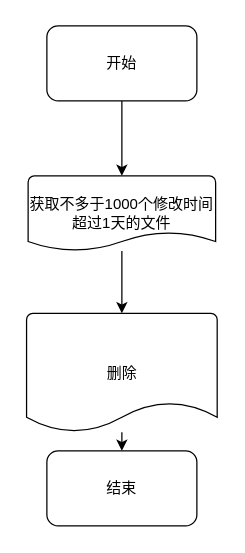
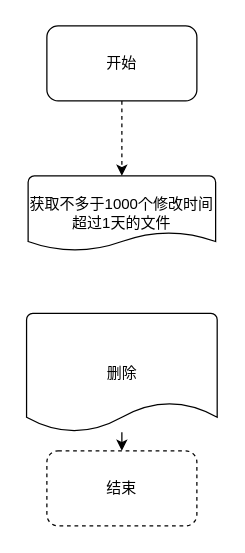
  <mxCell id="0" />
  <mxCell id="1" parent="0" />
- <mxCell id="2" style="edgeStyle=orthogonalEdgeStyle;rounded=0;orthogonalLoop=1;jettySize=auto;html=1;entryX=0.5;entryY=0;entryDx=0;entryDy=0;" edge="1" parent="1" source="3" target="5"><mxGeometry relative="1" as="geometry"><mxPoint x="97" y="130" as="targetPoint" /></mxGeometry></mxCell>
+ <mxCell id="2" style="edgeStyle=orthogonalEdgeStyle;rounded=0;orthogonalLoop=1;jettySize=auto;html=1;entryX=0.5;entryY=0;entryDx=0;entryDy=0;dashed=1;" edge="1" parent="1" source="3" target="5"><mxGeometry relative="1" as="geometry"><mxPoint x="97" y="130" as="targetPoint" /></mxGeometry></mxCell>
  <mxCell id="3" value="开始" style="rounded=1;whiteSpace=wrap;html=1;" vertex="1" parent="1"><mxGeometry x="37" y="20" width="120" height="60" as="geometry" /></mxCell>
- <mxCell id="4" style="edgeStyle=orthogonalEdgeStyle;rounded=0;orthogonalLoop=1;jettySize=auto;html=1;exitX=0.5;exitY=1;exitDx=0;exitDy=0;entryX=0.5;entryY=0;entryDx=0;entryDy=0;" edge="1" parent="1" source="5" target="7"><mxGeometry relative="1" as="geometry" /></mxCell>
  <mxCell id="5" value="获取不多于1000个修改时间超过1天的文件" style="strokeWidth=1;html=1;shape=mxgraph.flowchart.document2;whiteSpace=wrap;size=0.25;" vertex="1" parent="1"><mxGeometry x="22" y="140" width="150" height="60" as="geometry" /></mxCell>
  <mxCell id="6" style="edgeStyle=orthogonalEdgeStyle;rounded=0;orthogonalLoop=1;jettySize=auto;html=1;exitX=0.5;exitY=1;exitDx=0;exitDy=0;entryX=0.5;entryY=0;entryDx=0;entryDy=0;" edge="1" parent="1" source="7" target="8"><mxGeometry relative="1" as="geometry" /></mxCell>
  <mxCell id="7" value="删除" style="strokeWidth=1;html=1;shape=mxgraph.flowchart.document2;whiteSpace=wrap;size=0.25;" vertex="1" parent="1"><mxGeometry x="20.75" y="250" width="152.5" height="95" as="geometry" /></mxCell>
- <mxCell id="8" value="结束" style="rounded=1;whiteSpace=wrap;html=1;" vertex="1" parent="1"><mxGeometry x="37" y="360" width="120" height="60" as="geometry" /></mxCell>
+ <mxCell id="8" value="结束" style="rounded=1;whiteSpace=wrap;html=1;dashed=1;" vertex="1" parent="1"><mxGeometry x="37" y="360" width="120" height="60" as="geometry" /></mxCell>
